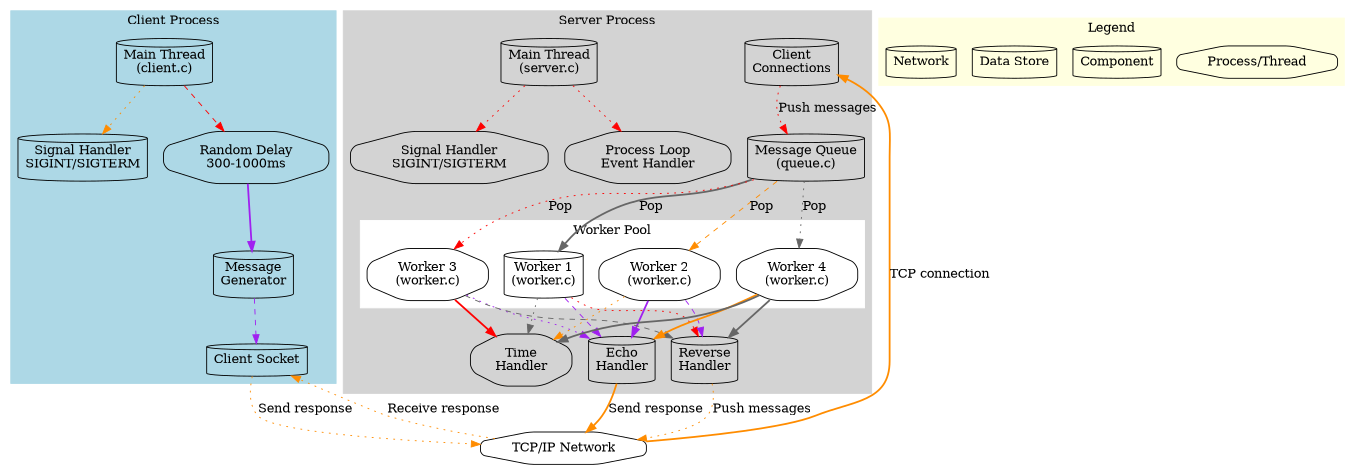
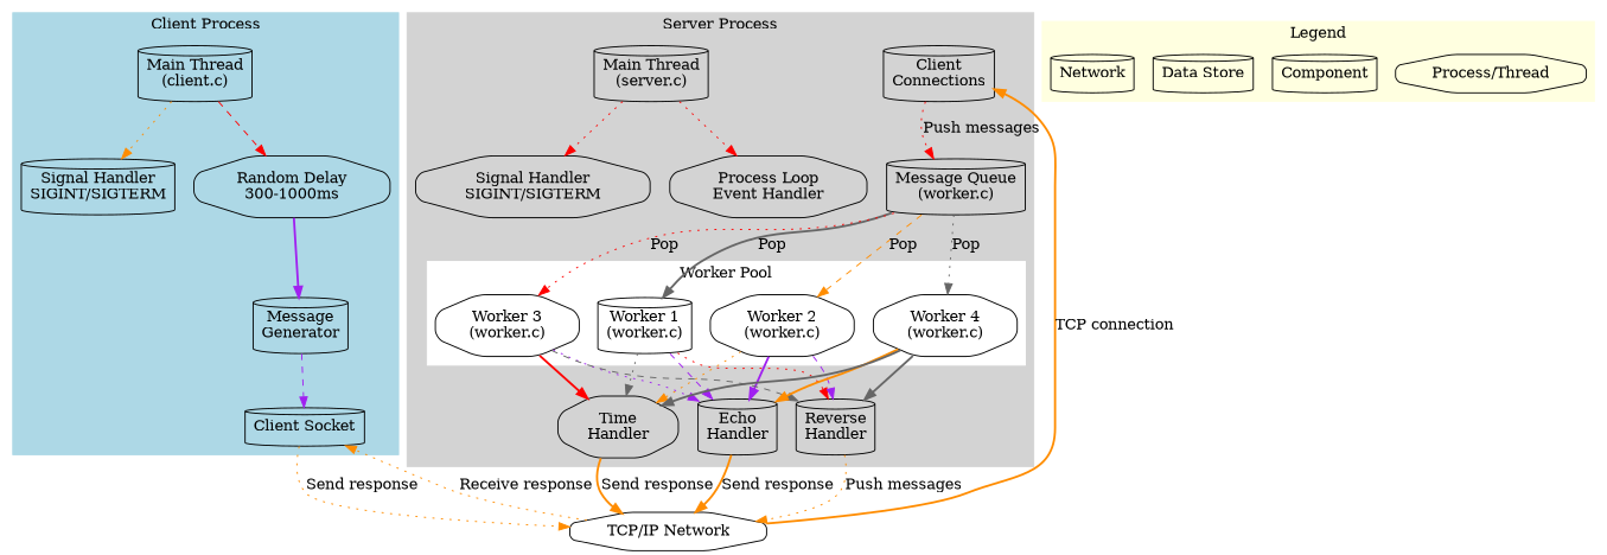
  digraph {
    rankdir=TB
    node [shape=cylinder style=rounded]
    edge [color=darkorange style=dotted]
    n1 [label="Worker 1\n(worker.c)"]
    n2 [label="Worker 2\n(worker.c)" shape=octagon]
    n3 [label="Worker 3\n(worker.c)" shape=octagon]
    n4 [label="Worker 4\n(worker.c)" shape=octagon]
    n5 [label="Main Thread\n(server.c)"]
    n6 [label="Process Loop\nEvent Handler" shape=octagon]
    n7 [label="Signal Handler\nSIGINT/SIGTERM" shape=octagon]
    n8 [label="Client\nConnections"]
-   n9 [label="Message Queue\n(queue.c)"]
+   n9 [label="Message Queue\n(worker.c)"]
    n10 [label="Echo\nHandler"]
    n11 [label="Reverse\nHandler"]
    n12 [label="Time\nHandler" shape=octagon]
    n13 [label="Main Thread\n(client.c)"]
    n14 [label="Signal Handler\nSIGINT/SIGTERM"]
    n15 [label="Client Socket"]
    n16 [label="Message\nGenerator"]
    n17 [label="Random Delay\n300-1000ms" shape=octagon]
    n18 [label="Process/Thread" shape=octagon]
    n19 [label=Component]
    n20 [label="Data Store"]
    n21 [label=Network]
    n22 [label="TCP/IP Network" shape=octagon]
    subgraph cluster_1 {
      color=lightgrey
      label="Server Process"
      style=filled
      n5
      n6
      n7
      n8
      n9
      n10
      n11
      n12
      subgraph cluster_2 {
        color=white
        label="Worker Pool"
        style=filled
        n1
        n2
        n3
        n4
      }
    }
    subgraph cluster_3 {
      color=lightblue
      label="Client Process"
      style=filled
      n13
      n14
      n15
      n16
      n17
    }
    subgraph cluster_4 {
      color=lightyellow
      label=Legend
      style=filled
      n18
      n19
      n20
      n21
    }
    n1 -> n10 [color=purple style=dashed]
    n1 -> n11 [color=red]
    n1 -> n12 [color=gray40]
    n2 -> n10 [color=purple style=bold]
    n2 -> n11 [color=purple style=dashed]
    n2 -> n12
    n3 -> n10 [color=purple]
    n3 -> n11 [color=gray40 style=dashed]
    n3 -> n12 [color=red style=bold]
    n4 -> n10 [style=bold]
    n4 -> n11 [color=gray40 style=bold]
    n4 -> n12 [color=gray40 style=bold]
    n5 -> n6 [color=red]
    n5 -> n7 [color=red]
    n8 -> n9 [color=red label="Push messages"]
    n9 -> n1 [color=gray40 label=Pop style=bold]
    n9 -> n2 [label=Pop style=dashed]
    n9 -> n3 [color=red label=Pop]
    n9 -> n4 [color=gray40 label=Pop]
    n10 -> n22 [label="Send response" style=bold]
    n11 -> n22 [label="Push messages"]
+   n12 -> n22 [label="Send response" style=bold]
    n13 -> n14
    n13 -> n17 [color=red style=dashed]
    n15 -> n22 [label="Send response"]
    n16 -> n15 [color=purple style=dashed]
    n17 -> n16 [color=purple style=bold]
    n22 -> n8 [label="TCP connection" style=bold]
    n22 -> n15 [label="Receive response"]
  }
